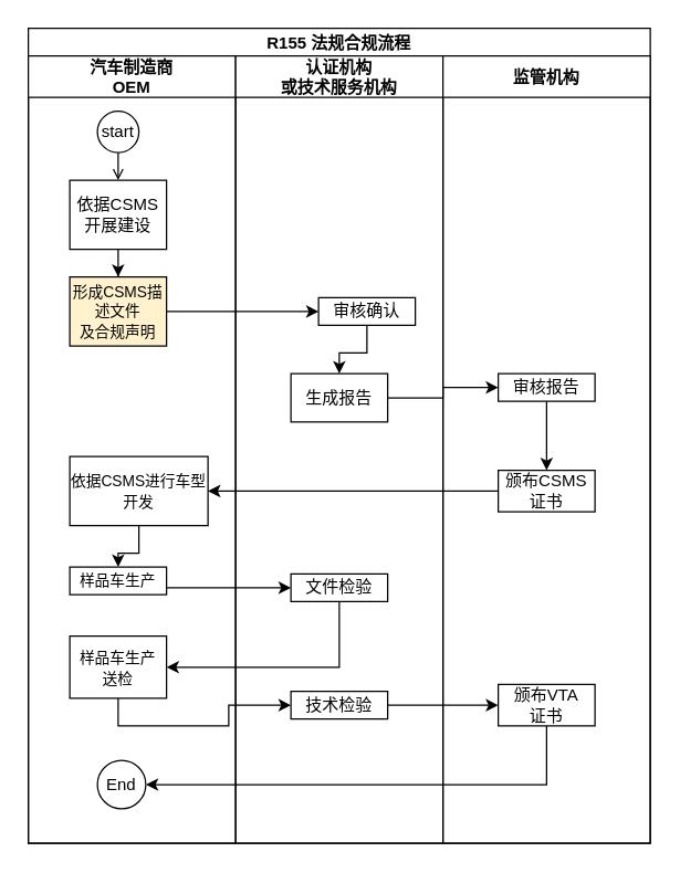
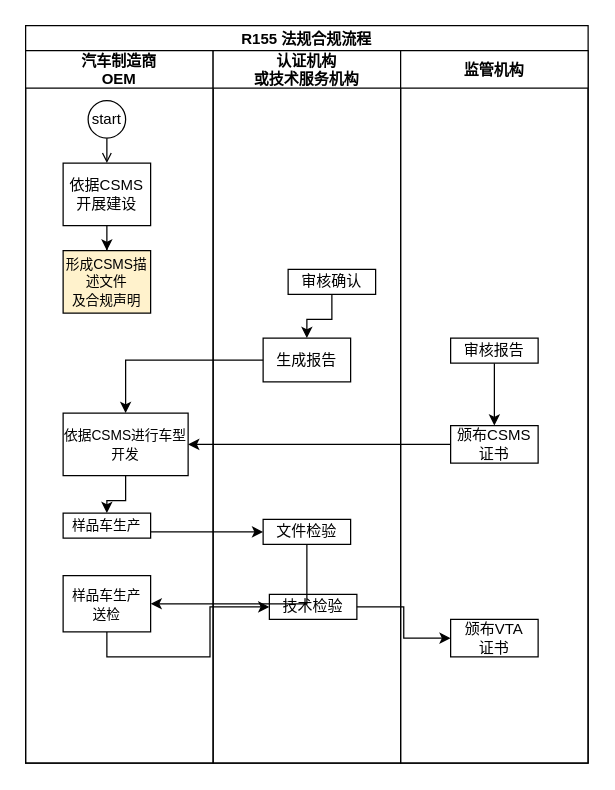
  <mxCell id="0" />
  <mxCell id="1" parent="0" />
  <mxCell id="2" value="R155 法规合规流程" style="swimlane;childLayout=stackLayout;resizeParent=1;resizeParentMax=0;startSize=20;" vertex="1" parent="1"><mxGeometry x="20" y="20" width="450" height="590" as="geometry" /></mxCell>
  <mxCell id="3" value="汽车制造商&#10;OEM" style="swimlane;startSize=30;" vertex="1" parent="2"><mxGeometry y="20" width="150" height="570" as="geometry" /></mxCell>
  <mxCell id="4" style="edgeStyle=orthogonalEdgeStyle;rounded=0;orthogonalLoop=1;jettySize=auto;html=1;exitX=0.5;exitY=1;exitDx=0;exitDy=0;entryX=0.5;entryY=0;entryDx=0;entryDy=0;endArrow=open;" edge="1" parent="3" source="5" target="7"><mxGeometry relative="1" as="geometry" /></mxCell>
  <mxCell id="5" value="start" style="ellipse;whiteSpace=wrap;html=1;aspect=fixed;" vertex="1" parent="3"><mxGeometry x="50" y="40" width="30" height="30" as="geometry" /></mxCell>
  <mxCell id="6" value="" style="edgeStyle=orthogonalEdgeStyle;rounded=0;orthogonalLoop=1;jettySize=auto;html=1;" edge="1" parent="3" source="7" target="8"><mxGeometry relative="1" as="geometry" /></mxCell>
  <mxCell id="7" value="依据CSMS开展建设" style="rounded=0;whiteSpace=wrap;html=1;" vertex="1" parent="3"><mxGeometry x="30" y="90" width="70" height="50" as="geometry" /></mxCell>
  <mxCell id="8" value="&lt;span style=&quot;font-size: 11px&quot;&gt;形成CSMS描述文件&lt;/span&gt;&lt;br style=&quot;font-size: 11px&quot;&gt;&lt;span style=&quot;font-size: 11px&quot;&gt;及合规声明&lt;/span&gt;" style="rounded=0;whiteSpace=wrap;html=1;fillColor=#fff2cc;" vertex="1" parent="3"><mxGeometry x="30" y="160" width="70" height="50" as="geometry" /></mxCell>
  <mxCell id="9" value="" style="edgeStyle=orthogonalEdgeStyle;rounded=0;orthogonalLoop=1;jettySize=auto;html=1;" edge="1" parent="3" source="10" target="11"><mxGeometry relative="1" as="geometry" /></mxCell>
  <mxCell id="10" value="&lt;span style=&quot;font-size: 11px&quot;&gt;依据CSMS进行车型开发&lt;/span&gt;" style="rounded=0;whiteSpace=wrap;html=1;" vertex="1" parent="3"><mxGeometry x="30" y="290" width="100" height="50" as="geometry" /></mxCell>
  <mxCell id="11" value="&lt;span style=&quot;font-size: 11px&quot;&gt;样品车生产&lt;/span&gt;" style="rounded=0;whiteSpace=wrap;html=1;" vertex="1" parent="3"><mxGeometry x="30" y="370" width="70" height="20" as="geometry" /></mxCell>
  <mxCell id="12" value="&lt;span style=&quot;font-size: 11px&quot;&gt;样品车生产&lt;br&gt;送检&lt;/span&gt;" style="rounded=0;whiteSpace=wrap;html=1;" vertex="1" parent="3"><mxGeometry x="30" y="420" width="70" height="45" as="geometry" /></mxCell>
- <mxCell id="13" value="End" style="ellipse;whiteSpace=wrap;html=1;aspect=fixed;" vertex="1" parent="3"><mxGeometry x="50" y="510" width="35" height="35" as="geometry" /></mxCell>
  <mxCell id="14" value="认证机构&#10;或技术服务机构" style="swimlane;startSize=30;" vertex="1" parent="2"><mxGeometry x="150" y="20" width="150" height="570" as="geometry" /></mxCell>
  <mxCell id="15" value="" style="edgeStyle=orthogonalEdgeStyle;rounded=0;orthogonalLoop=1;jettySize=auto;html=1;" edge="1" parent="14" source="16" target="17"><mxGeometry relative="1" as="geometry" /></mxCell>
  <mxCell id="16" value="审核确认" style="rounded=0;whiteSpace=wrap;html=1;" vertex="1" parent="14"><mxGeometry x="60" y="175" width="70" height="20" as="geometry" /></mxCell>
  <mxCell id="17" value="生成报告" style="rounded=0;whiteSpace=wrap;html=1;" vertex="1" parent="14"><mxGeometry x="40" y="230" width="70" height="35" as="geometry" /></mxCell>
- <mxCell id="18" value="技术检验" style="rounded=0;whiteSpace=wrap;html=1;" vertex="1" parent="14"><mxGeometry x="40" y="460" width="70" height="20" as="geometry" /></mxCell>
+ <mxCell id="18" value="技术检验" style="rounded=0;whiteSpace=wrap;html=1;" vertex="1" parent="14"><mxGeometry x="45" y="435" width="70" height="20" as="geometry" /></mxCell>
  <mxCell id="19" value="文件检验" style="rounded=0;whiteSpace=wrap;html=1;" vertex="1" parent="14"><mxGeometry x="40" y="375" width="70" height="20" as="geometry" /></mxCell>
  <mxCell id="20" value="监管机构" style="swimlane;startSize=30;" vertex="1" parent="2"><mxGeometry x="300" y="20" width="150" height="570" as="geometry" /></mxCell>
  <mxCell id="21" style="edgeStyle=orthogonalEdgeStyle;rounded=0;orthogonalLoop=1;jettySize=auto;html=1;exitX=0.5;exitY=1;exitDx=0;exitDy=0;" edge="1" parent="20" source="22" target="23"><mxGeometry relative="1" as="geometry" /></mxCell>
  <mxCell id="22" value="审核报告" style="rounded=0;whiteSpace=wrap;html=1;" vertex="1" parent="20"><mxGeometry x="40" y="230" width="70" height="20" as="geometry" /></mxCell>
  <mxCell id="23" value="颁布CSMS证书" style="rounded=0;whiteSpace=wrap;html=1;" vertex="1" parent="20"><mxGeometry x="40" y="300" width="70" height="30" as="geometry" /></mxCell>
  <mxCell id="24" value="颁布VTA&lt;br&gt;证书" style="rounded=0;whiteSpace=wrap;html=1;" vertex="1" parent="20"><mxGeometry x="40" y="455" width="70" height="30" as="geometry" /></mxCell>
- <mxCell id="25" style="edgeStyle=orthogonalEdgeStyle;rounded=0;orthogonalLoop=1;jettySize=auto;html=1;entryX=0;entryY=0.5;entryDx=0;entryDy=0;" edge="1" parent="2" source="8" target="16"><mxGeometry relative="1" as="geometry" /></mxCell>
- <mxCell id="26" style="edgeStyle=orthogonalEdgeStyle;rounded=0;orthogonalLoop=1;jettySize=auto;html=1;entryX=0;entryY=0.5;entryDx=0;entryDy=0;" edge="1" parent="2" source="17" target="22"><mxGeometry relative="1" as="geometry" /></mxCell>
+ <mxCell id="26" style="edgeStyle=orthogonalEdgeStyle;rounded=0;orthogonalLoop=1;jettySize=auto;html=1;" edge="1" parent="2" source="17" target="10"><mxGeometry relative="1" as="geometry" /></mxCell>
  <mxCell id="27" style="edgeStyle=orthogonalEdgeStyle;rounded=0;orthogonalLoop=1;jettySize=auto;html=1;exitX=0.5;exitY=1;exitDx=0;exitDy=0;entryX=0;entryY=0.5;entryDx=0;entryDy=0;" edge="1" parent="2" source="12" target="18"><mxGeometry relative="1" as="geometry" /></mxCell>
  <mxCell id="28" value="" style="edgeStyle=orthogonalEdgeStyle;rounded=0;orthogonalLoop=1;jettySize=auto;html=1;exitX=0.5;exitY=1;exitDx=0;exitDy=0;entryX=1;entryY=0.5;entryDx=0;entryDy=0;" edge="1" parent="2" source="19" target="12"><mxGeometry relative="1" as="geometry" /></mxCell>
  <mxCell id="29" style="edgeStyle=orthogonalEdgeStyle;rounded=0;orthogonalLoop=1;jettySize=auto;html=1;exitX=1;exitY=0.75;exitDx=0;exitDy=0;entryX=0;entryY=0.5;entryDx=0;entryDy=0;" edge="1" parent="2" source="11" target="19"><mxGeometry relative="1" as="geometry" /></mxCell>
  <mxCell id="30" style="edgeStyle=orthogonalEdgeStyle;rounded=0;orthogonalLoop=1;jettySize=auto;html=1;exitX=1;exitY=0.5;exitDx=0;exitDy=0;entryX=0;entryY=0.5;entryDx=0;entryDy=0;" edge="1" parent="2" source="18" target="24"><mxGeometry relative="1" as="geometry" /></mxCell>
- <mxCell id="31" style="edgeStyle=orthogonalEdgeStyle;rounded=0;orthogonalLoop=1;jettySize=auto;html=1;exitX=0.5;exitY=1;exitDx=0;exitDy=0;entryX=1;entryY=0.5;entryDx=0;entryDy=0;" edge="1" parent="2" source="24" target="13"><mxGeometry relative="1" as="geometry" /></mxCell>
  <mxCell id="32" style="edgeStyle=orthogonalEdgeStyle;rounded=0;orthogonalLoop=1;jettySize=auto;html=1;exitX=0;exitY=0.5;exitDx=0;exitDy=0;" edge="1" parent="2" source="23" target="10"><mxGeometry relative="1" as="geometry" /></mxCell>
